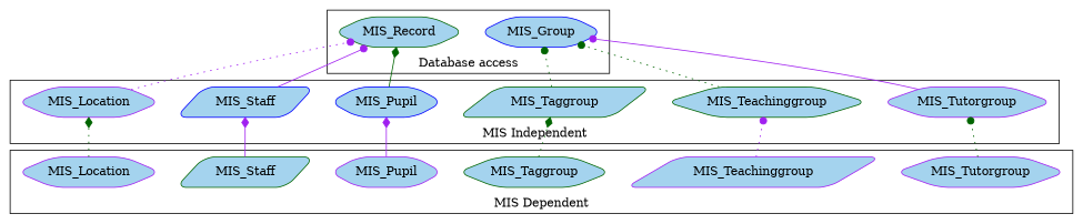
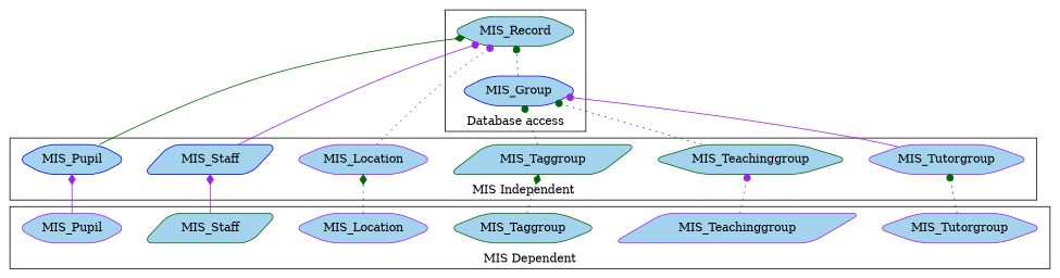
  digraph {
    rankdir=BT
    node [fillcolor=lightskyblue2 shape=hexagon style="filled,rounded" color=purple]
    edge [color=darkgreen style=dotted arrowhead=dot]
    MIS_Group [color=blue]
    MIS_Record [color=darkgreen]
    MIS_Pupil [color=blue]
    MIS_Staff [shape=parallelogram color=blue]
    MIS_Location
    MIS_Tutorgroup
    MIS_Teachinggroup [color=darkgreen]
    MIS_Taggroup [shape=parallelogram color=darkgreen]
    n9 [label=MIS_Pupil]
    n10 [label=MIS_Staff shape=parallelogram color=darkgreen]
    n11 [label=MIS_Location]
    n12 [label=MIS_Tutorgroup]
    n13 [label=MIS_Teachinggroup shape=parallelogram]
    n14 [label=MIS_Taggroup color=darkgreen]
    subgraph cluster_1 {
      label="Database access"
      MIS_Group
      MIS_Record
    }
    subgraph cluster_2 {
      label="MIS Independent"
      MIS_Pupil
      MIS_Staff
      MIS_Location
      MIS_Tutorgroup
      MIS_Teachinggroup
      MIS_Taggroup
    }
    subgraph cluster_3 {
      label="MIS Dependent"
      n9
      n10
      n11
      n12
      n13
      n14
    }
+   MIS_Group -> MIS_Record
    MIS_Pupil -> MIS_Record [style=solid arrowhead=diamond]
    MIS_Staff -> MIS_Record [color=purple style=solid]
    MIS_Location -> MIS_Record [color=purple]
    MIS_Tutorgroup -> MIS_Group [color=purple style=solid]
    MIS_Teachinggroup -> MIS_Group
    MIS_Taggroup -> MIS_Group
    n9 -> MIS_Pupil [color=purple style=solid arrowhead=diamond]
    n10 -> MIS_Staff [color=purple style=solid arrowhead=diamond]
    n11 -> MIS_Location [arrowhead=diamond]
    n12 -> MIS_Tutorgroup
    n13 -> MIS_Teachinggroup [color=purple]
    n14 -> MIS_Taggroup [arrowhead=diamond]
  }
